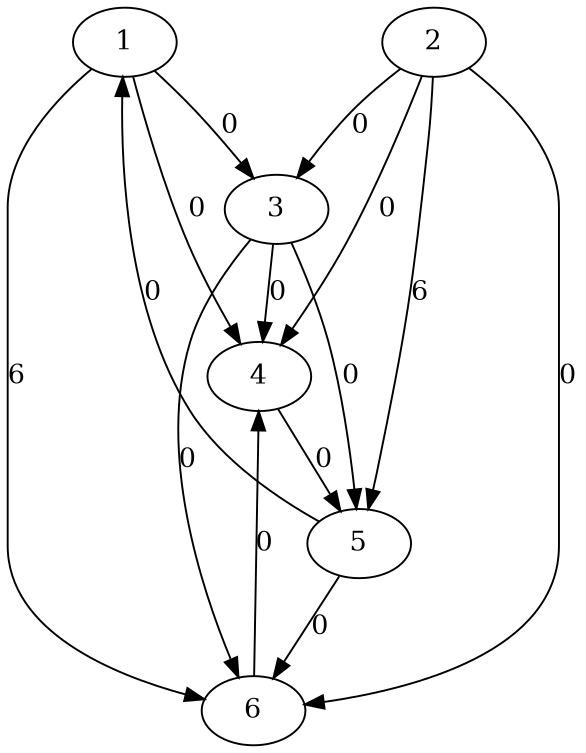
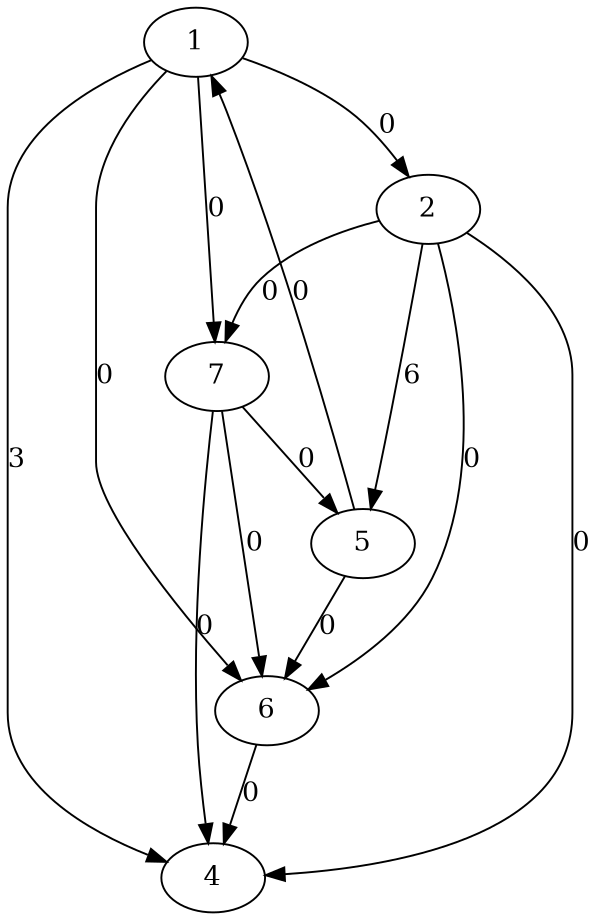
  digraph {
    1
    2
-   3
+   3 [label=7]
    4
    6
    5
+   1 -> 2 [label=0]
    1 -> 3 [label=0]
-   1 -> 4 [label=0]
-   1 -> 6 [label=6]
+   1 -> 4 [label=3]
+   1 -> 6 [label=0]
    2 -> 3 [label=0]
    2 -> 4 [label=0]
    2 -> 6 [label=0]
    2 -> 5 [label=6]
    3 -> 4 [label=0]
    3 -> 6 [label=0]
    3 -> 5 [label=0]
-   4 -> 5 [label=0]
    6 -> 4 [label=0]
    5 -> 1 [label=0]
    5 -> 6 [label=0]
  }
